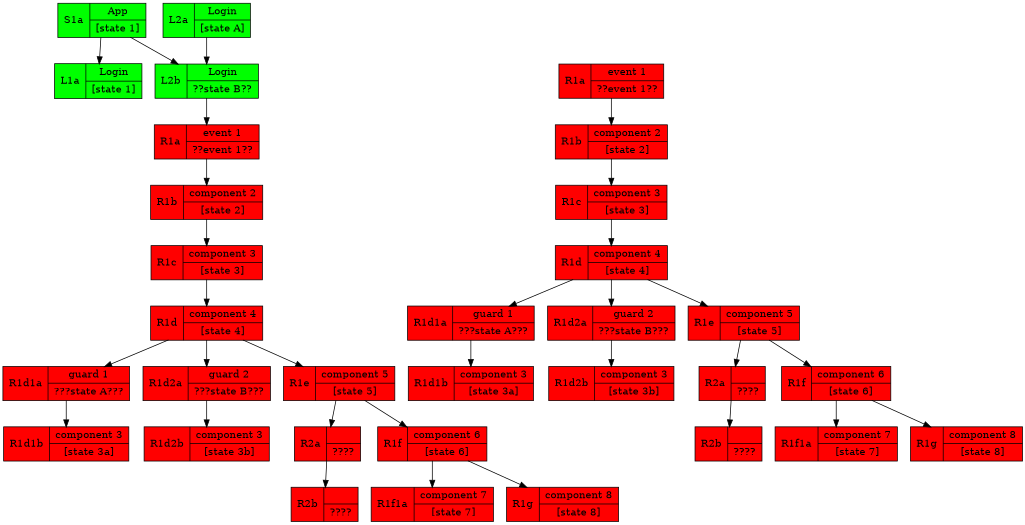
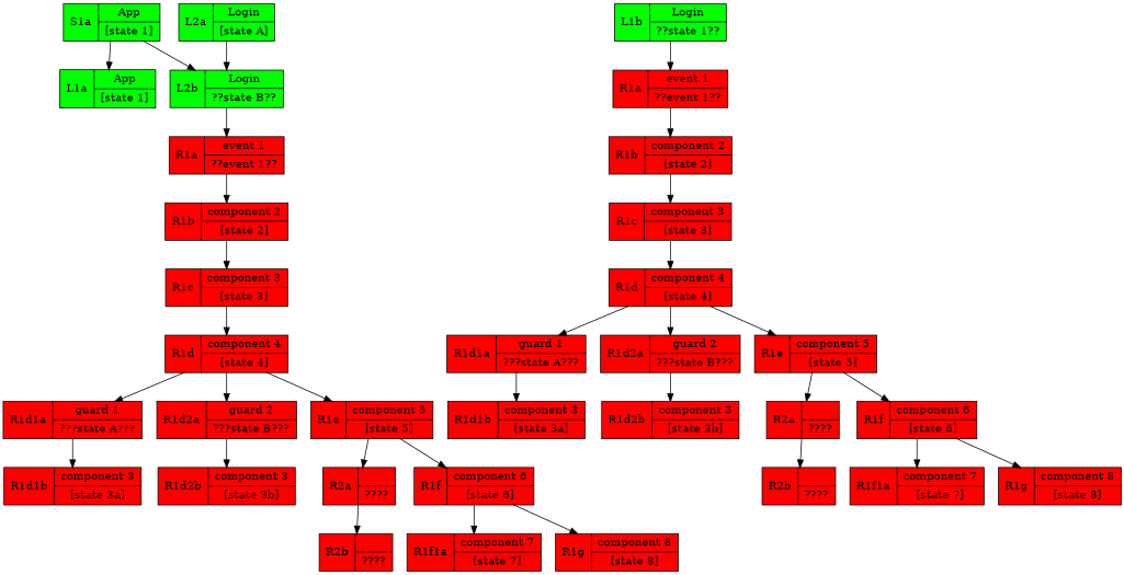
  digraph {
    concentrate=True
    rankdir=TB
    node [fillcolor=red shape=record style=filled]
-   n1 [fillcolor=green label="L1a\n|{Login|[state 1]}"]
+   n1 [fillcolor=green label="L1a\n|{App|[state 1]}"]
+   n2 [fillcolor=green label="L1b\n|{Login|??state 1??}"]
    n3 [label="R1a\n|{event 1|??event 1??}"]
    n4 [label="R1b\n|{component 2|[state 2]}"]
    n5 [label="R1c\n|{component 3|[state 3]}"]
    n6 [label="R1d\n|{component 4|[state 4]}"]
    n7 [label="R1d1a\n|{guard 1|???state A???}"]
    n8 [label="R1d2a\n|{guard 2|???state B???}"]
    n9 [label="R1e\n|{component 5|[state 5]}"]
    n10 [label="R1d1b\n|{component 3|[state 3a]}"]
    n11 [label="R1d2b\n|{component 3|[state 3b]}"]
    n12 [label="R2a\n|{|????}"]
    n13 [label="R1f\n|{component 6|[state 6]}"]
    n14 [label="R2b\n|{|????}"]
    n15 [label="R1f1a\n|{component 7|[state 7]}"]
    n16 [label="R1g\n|{component 8|[state 8]}"]
    n17 [fillcolor=green label="L2a\n|{Login|[state A]}"]
    n18 [fillcolor=green label="L2b\n|{Login|??state B??}"]
    n19 [label="R1a\n|{event 1|??event 1??}"]
    n20 [label="R1b\n|{component 2|[state 2]}"]
    n21 [label="R1c\n|{component 3|[state 3]}"]
    n22 [label="R1d\n|{component 4|[state 4]}"]
    n23 [label="R1d1a\n|{guard 1|???state A???}"]
    n24 [label="R1d2a\n|{guard 2|???state B???}"]
    n25 [label="R1e\n|{component 5|[state 5]}"]
    n26 [label="R1d1b\n|{component 3|[state 3a]}"]
    n27 [label="R1d2b\n|{component 3|[state 3b]}"]
    n28 [label="R2a\n|{|????}"]
    n29 [label="R1f\n|{component 6|[state 6]}"]
    n30 [label="R2b\n|{|????}"]
    n31 [label="R1f1a\n|{component 7|[state 7]}"]
    n32 [label="R1g\n|{component 8|[state 8]}"]
    n33 [fillcolor=green label="S1a\n|{App|[state 1]}"]
+   n2 -> n3
    n3 -> n4
    n4 -> n5
    n5 -> n6
    n6 -> n7
    n6 -> n8
    n6 -> n9
    n7 -> n10
    n8 -> n11
    n9 -> n12
    n9 -> n13
    n12 -> n14
    n13 -> n15
    n13 -> n16
    n17 -> n18
    n18 -> n19
    n19 -> n20
    n20 -> n21
    n21 -> n22
    n22 -> n23
    n22 -> n24
    n22 -> n25
    n23 -> n26
    n24 -> n27
    n25 -> n28
    n25 -> n29
    n28 -> n30
    n29 -> n31
    n29 -> n32
    n33 -> n1
    n33 -> n18
  }
